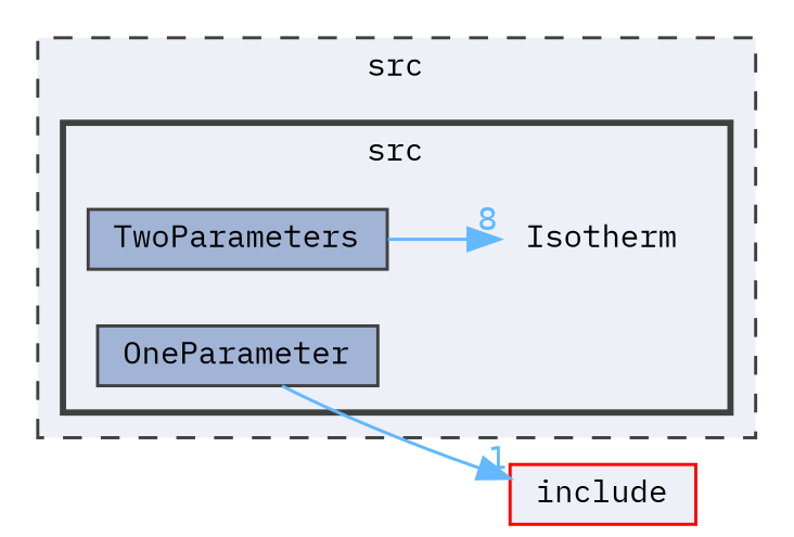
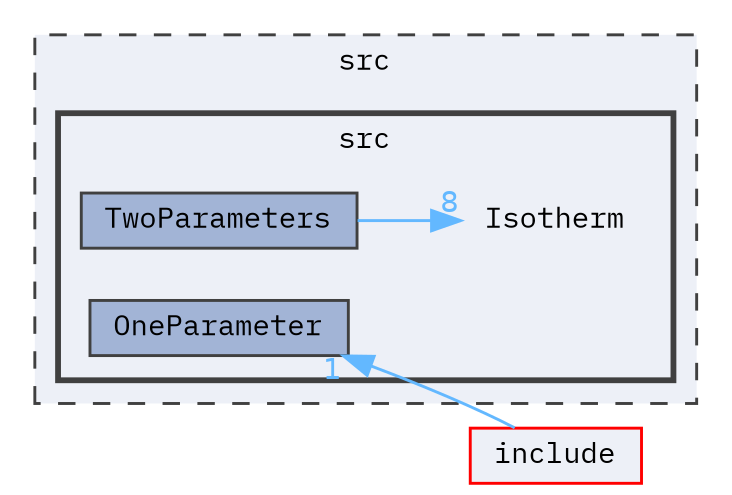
  digraph {
    compound=true
    fontname="IBM Plex Mono"
    rankdir=LR
    node [fontname="IBM Plex Mono" fontsize=10 shape=box color=grey25 fillcolor="#a2b4d6" style=filled]
    edge [color=steelblue1 fontcolor=steelblue1 fontname="IBM Plex Mono" fontsize=10 labeldistance=1.5 labelfontname=Helvetica labelfontsize=10]
    n1 [height=0.2 label=Isotherm shape=plaintext width=0.4 color="" fillcolor="" style=""]
    n2 [height=0.2 label=OneParameter width=0.4]
    n3 [height=0.2 label=TwoParameters width=0.4]
    n4 [color=red fillcolor="#edf0f7" height=0.2 label=include width=0.4]
    subgraph cluster_1 {
      bgcolor="#edf0f7"
      fontsize=10
      label=src
      pencolor=grey25
      style="filled,dashed"
      subgraph cluster_2 {
        bgcolor="#edf0f7"
        fontsize=10
        label=src
        pencolor=grey25
        style="filled,bold"
        n1
        n2
        n3
      }
    }
-   n2 -> n4 [headlabel=1]
+   n4 -> n2 [headlabel=1]
    n3 -> n1 [headlabel=8]
  }
